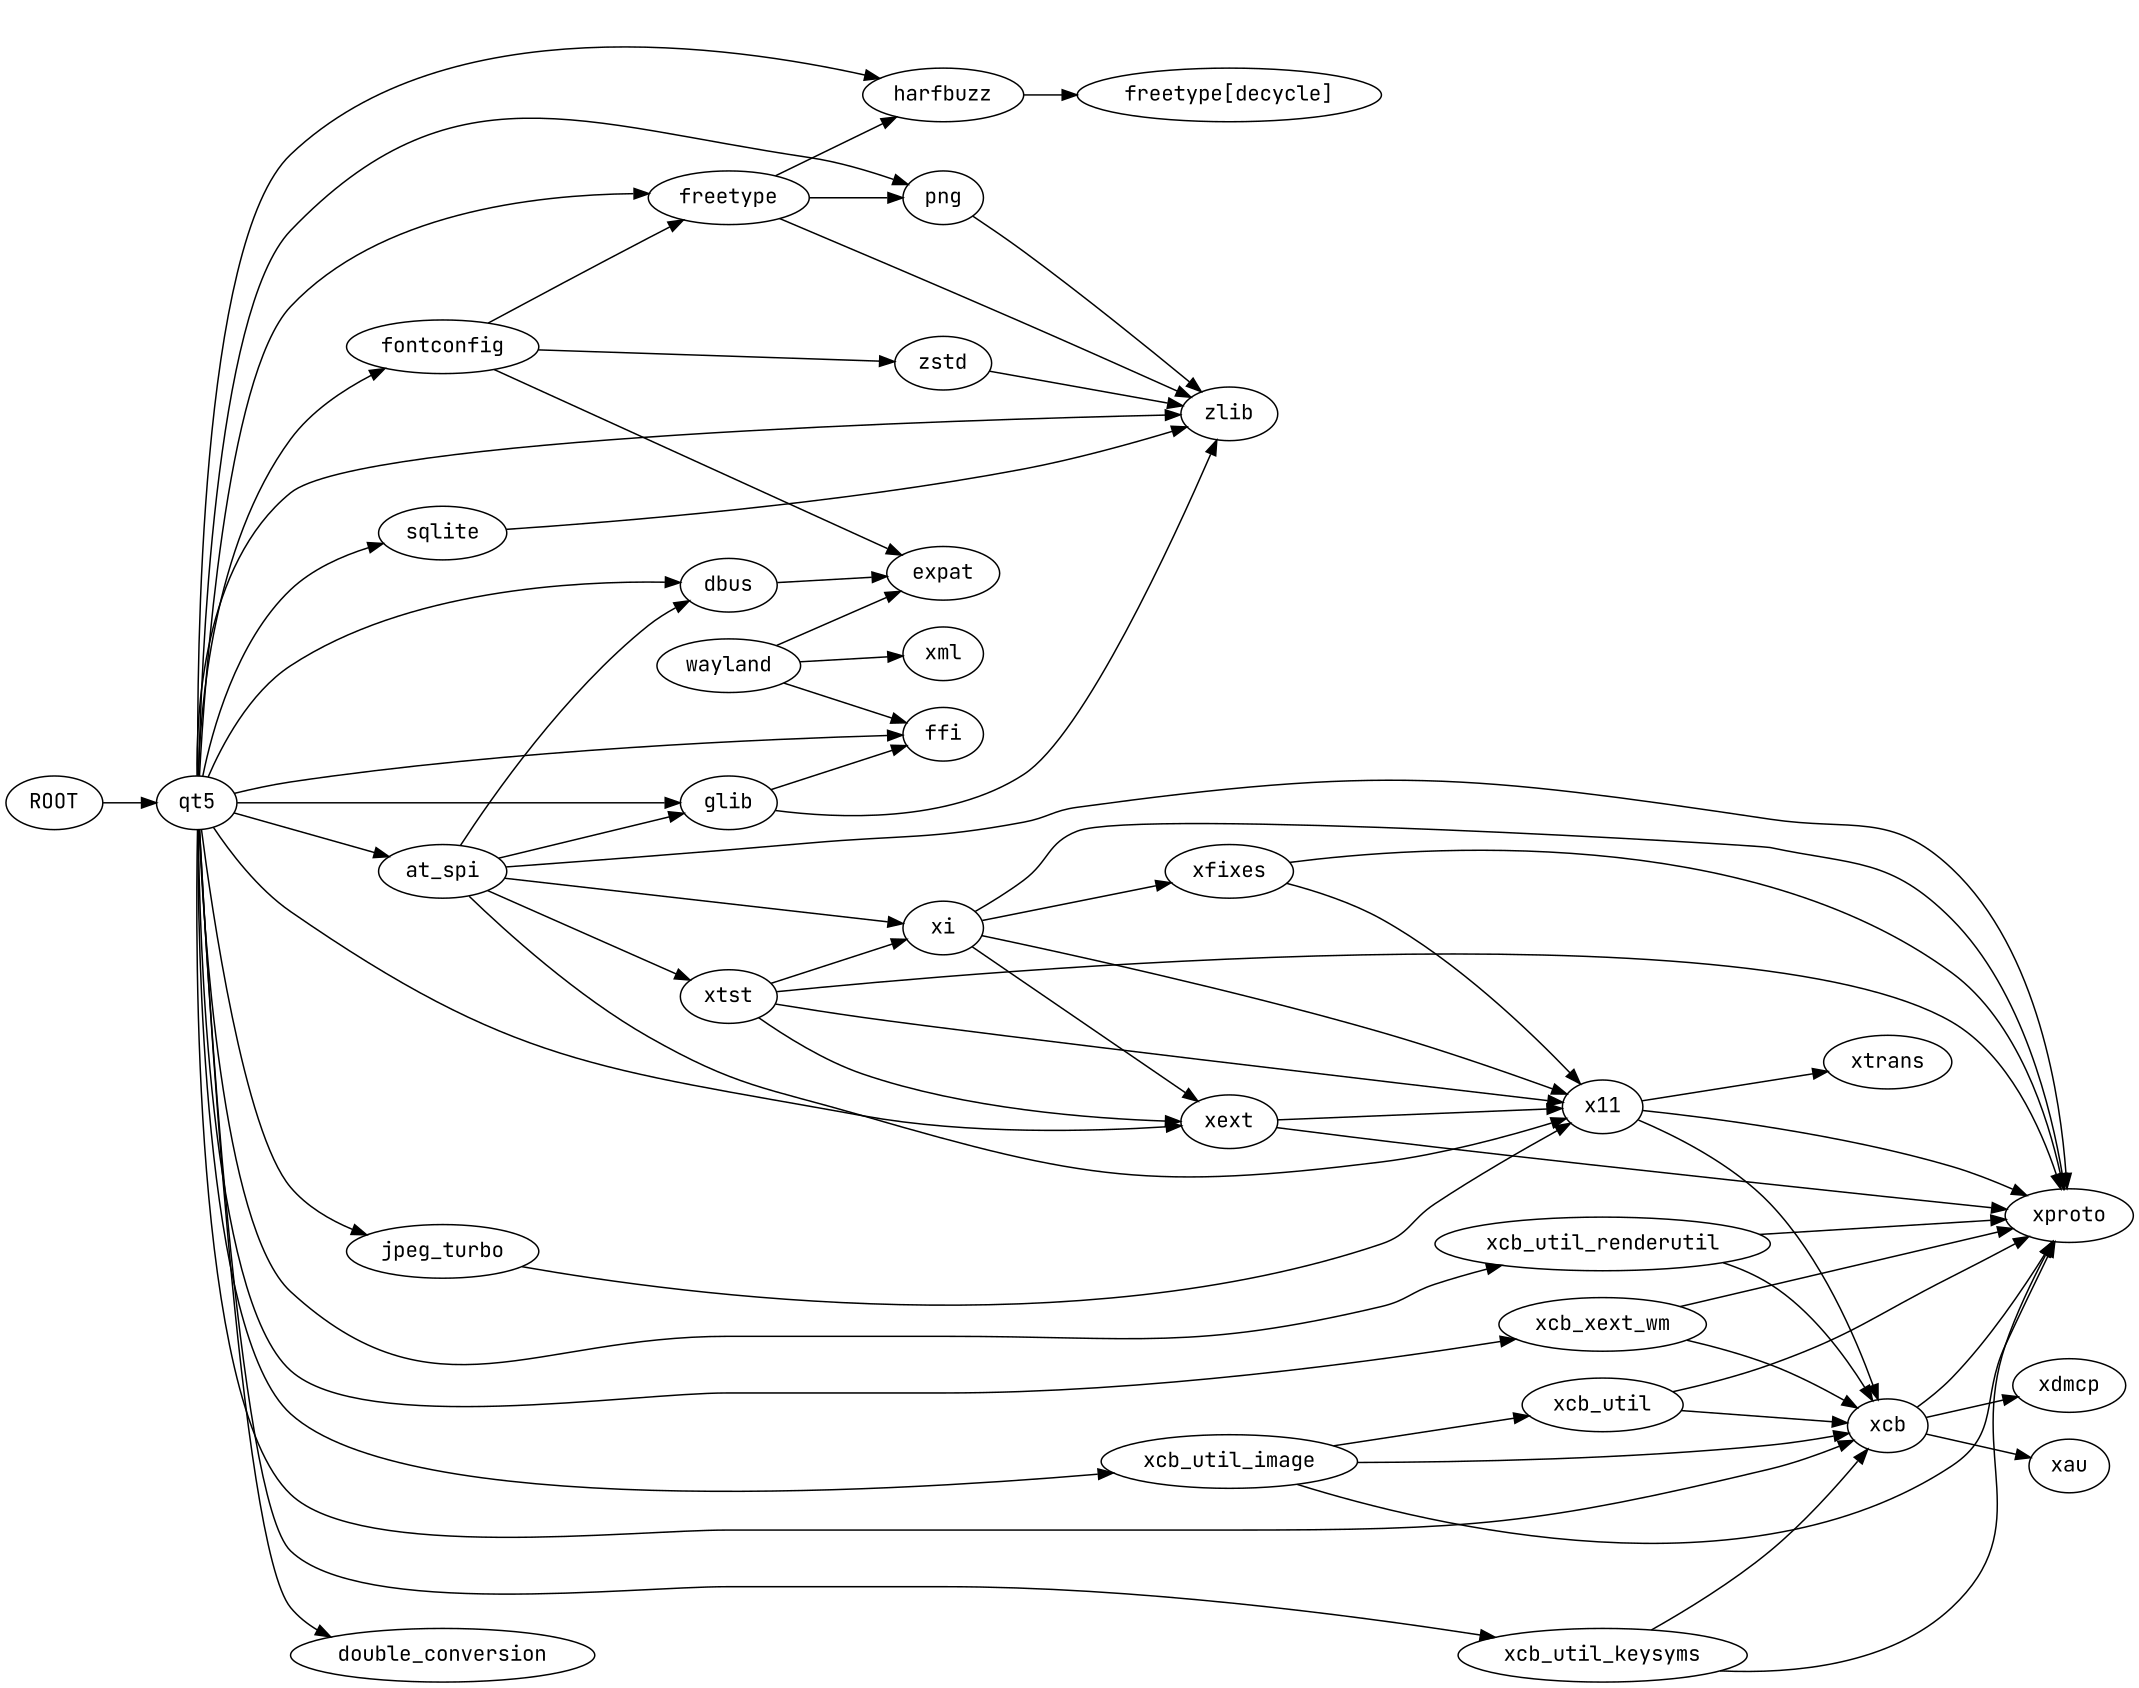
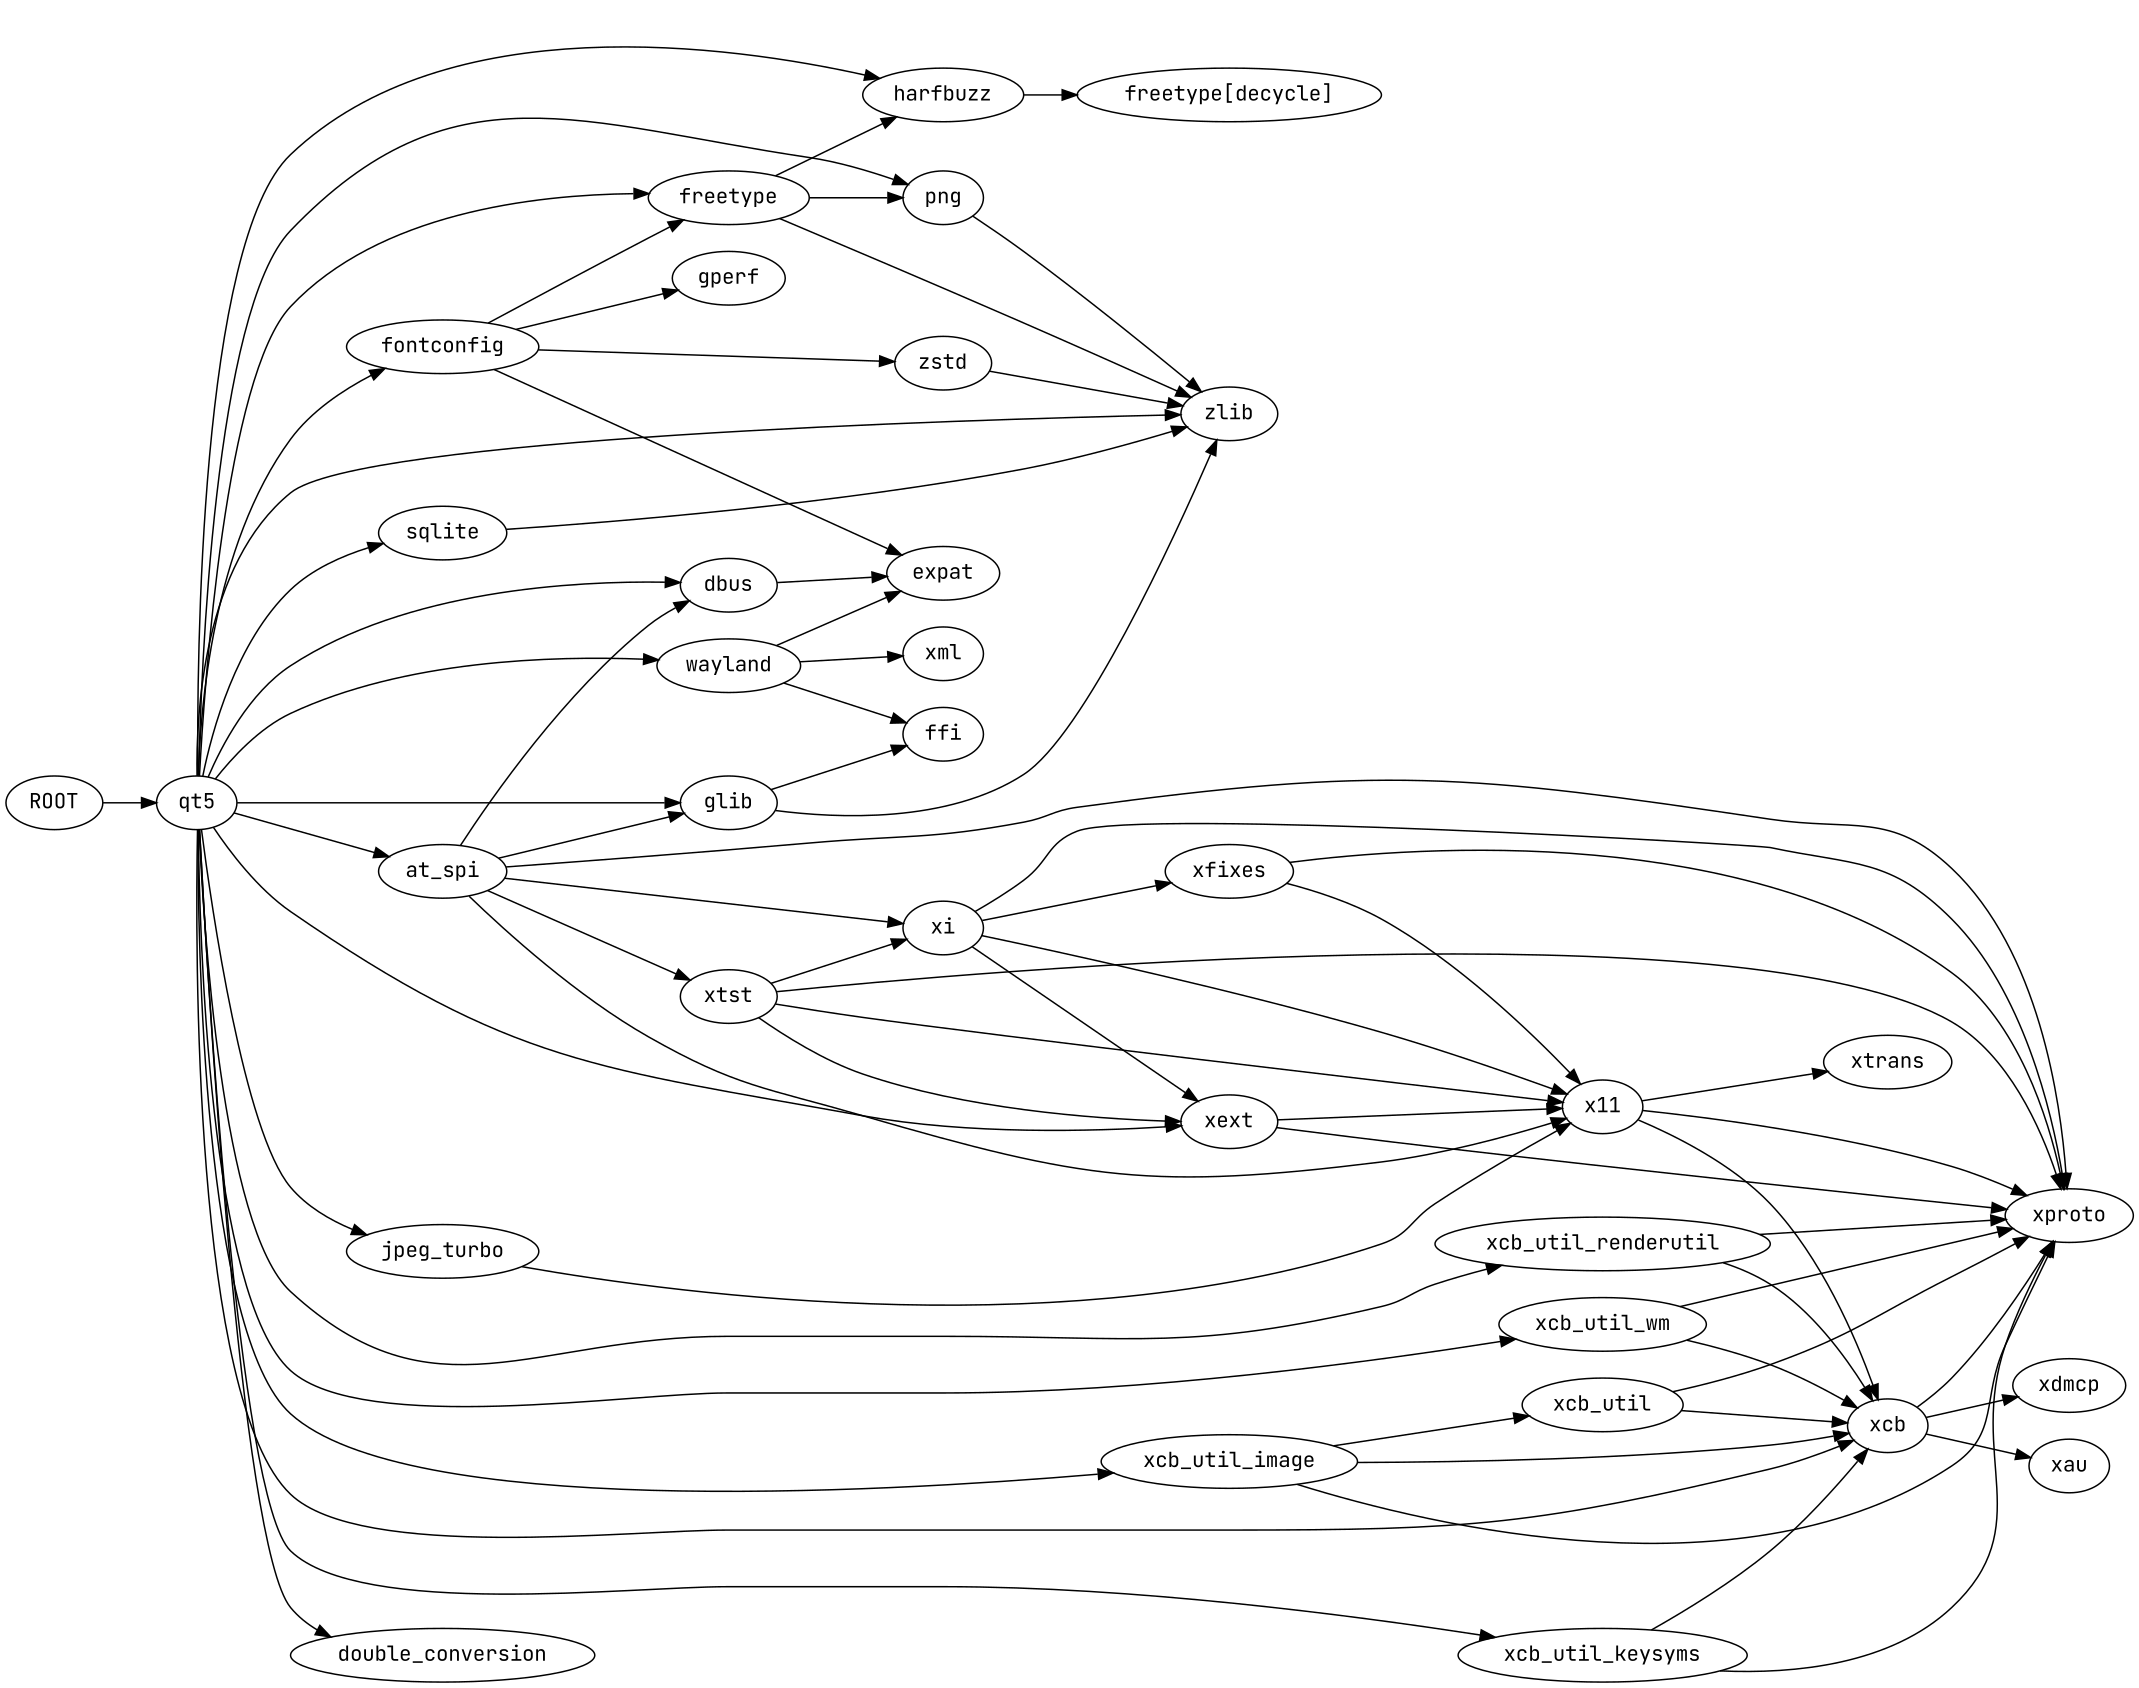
  digraph {
    fontname="JetBrains Mono"
    rankdir=LR
    node [fontname="JetBrains Mono"]
    edge [fontname="JetBrains Mono"]
    ROOT
    qt5
    at_spi
    dbus
    glib
    double_conversion
    fontconfig
    freetype
    harfbuzz
    png
    zlib
    jpeg_turbo
    sqlite
    wayland
    xcb
    xcb_util_image
    xcb_util_keysyms
    xcb_util_renderutil
-   xcb_util_wm [label=xcb_xext_wm]
+   xcb_util_wm
    xext
    x11
    xi
    xtst
    xproto
    expat
    ffi
    xtrans
    zstd
+   gperf
    "freetype[decycle]"
    xml
    xau
    xdmcp
    xcb_util
    xfixes
    ROOT -> qt5
    qt5 -> at_spi
    qt5 -> dbus
    qt5 -> glib
    qt5 -> double_conversion
    qt5 -> fontconfig
    qt5 -> freetype
    qt5 -> harfbuzz
    qt5 -> png
    qt5 -> zlib
    qt5 -> jpeg_turbo
    qt5 -> sqlite
-   qt5 -> ffi
+   qt5 -> wayland
    qt5 -> xcb
    qt5 -> xcb_util_image
    qt5 -> xcb_util_keysyms
    qt5 -> xcb_util_renderutil
    qt5 -> xcb_util_wm
    qt5 -> xext
    at_spi -> dbus
    at_spi -> glib
    at_spi -> x11
    at_spi -> xi
    at_spi -> xtst
    at_spi -> xproto
    dbus -> expat
    glib -> zlib
    glib -> ffi
    fontconfig -> freetype
    fontconfig -> expat
    fontconfig -> zstd
+   fontconfig -> gperf
    freetype -> harfbuzz
    freetype -> png
    freetype -> zlib
    harfbuzz -> "freetype[decycle]"
    png -> zlib
    jpeg_turbo -> x11
    sqlite -> zlib
    wayland -> expat
    wayland -> ffi
    wayland -> xml
    xcb -> xproto
    xcb -> xau
    xcb -> xdmcp
    xcb_util_image -> xcb
    xcb_util_image -> xproto
    xcb_util_image -> xcb_util
    xcb_util_keysyms -> xcb
    xcb_util_keysyms -> xproto
    xcb_util_renderutil -> xcb
    xcb_util_renderutil -> xproto
    xcb_util_wm -> xcb
    xcb_util_wm -> xproto
    xext -> x11
    xext -> xproto
    x11 -> xcb
    x11 -> xproto
    x11 -> xtrans
    xi -> xext
    xi -> x11
    xi -> xproto
    xi -> xfixes
    xtst -> xext
    xtst -> x11
    xtst -> xi
    xtst -> xproto
    zstd -> zlib
    xcb_util -> xcb
    xcb_util -> xproto
    xfixes -> x11
    xfixes -> xproto
  }
